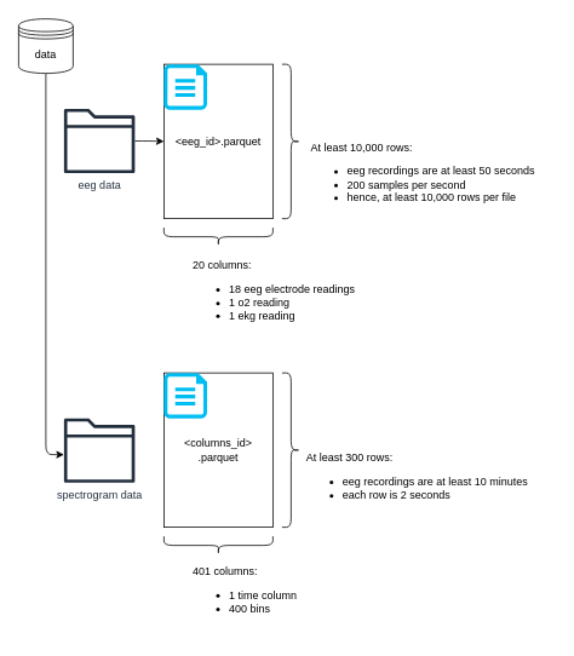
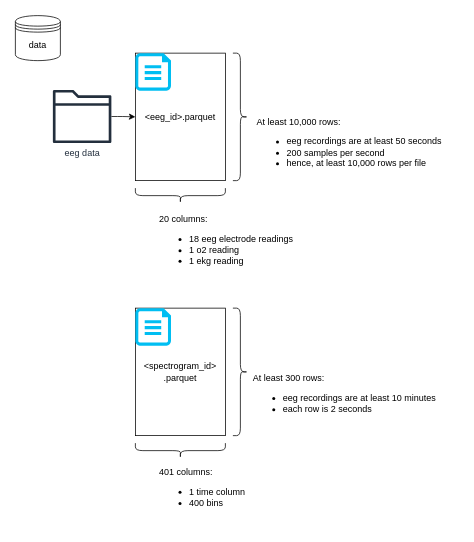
  <mxCell id="0" />
  <mxCell id="1" parent="0" />
- <mxCell id="2" value="" style="edgeStyle=orthogonalEdgeStyle;html=1;" parent="1" source="3" target="11" edge="1"><mxGeometry relative="1" as="geometry"><mxPoint x="110" y="400" as="targetPoint" /><Array as="points"><mxPoint x="50" y="500" /></Array></mxGeometry></mxCell>
  <mxCell id="3" value="data" style="shape=datastore;whiteSpace=wrap;html=1;" parent="1" vertex="1"><mxGeometry x="20" y="20" width="60" height="60" as="geometry" /></mxCell>
  <mxCell id="4" value="" style="edgeStyle=orthogonalEdgeStyle;html=1;" parent="1" source="10" target="5" edge="1"><mxGeometry relative="1" as="geometry"><mxPoint x="220" y="50" as="sourcePoint" /></mxGeometry></mxCell>
  <mxCell id="5" value="&amp;lt;eeg_id&amp;gt;.parquet" style="whiteSpace=wrap;html=1;" parent="1" vertex="1"><mxGeometry x="180" y="70" width="120" height="170" as="geometry" /></mxCell>
  <mxCell id="6" value="" style="shape=curlyBracket;whiteSpace=wrap;html=1;rounded=1;flipH=1;labelPosition=right;verticalLabelPosition=middle;align=left;verticalAlign=middle;" parent="1" vertex="1"><mxGeometry x="310" y="70" width="20" height="170" as="geometry" /></mxCell>
  <mxCell id="7" value="" style="shape=curlyBracket;whiteSpace=wrap;html=1;rounded=1;flipH=1;labelPosition=right;verticalLabelPosition=middle;align=left;verticalAlign=middle;rotation=90;" parent="1" vertex="1"><mxGeometry x="230" y="200" width="20" height="120" as="geometry" /></mxCell>
  <mxCell id="8" value="&lt;div&gt;At least 10,000 rows:&lt;/div&gt;&lt;ul&gt;&lt;li&gt;&lt;span style=&quot;background-color: transparent;&quot;&gt;eeg recordings are at least 50 seconds&lt;/span&gt;&lt;/li&gt;&lt;li&gt;200 samples per second&lt;/li&gt;&lt;li&gt;hence, at least 10,000 rows per file&lt;/li&gt;&lt;/ul&gt;" style="text;html=1;align=left;verticalAlign=middle;resizable=0;points=[];autosize=1;strokeColor=none;fillColor=none;" parent="1" vertex="1"><mxGeometry x="340" y="140" width="270" height="110" as="geometry" /></mxCell>
  <mxCell id="9" value="&lt;span style=&quot;background-color: transparent;&quot;&gt;20 columns:&lt;/span&gt;&lt;br&gt;&lt;ul&gt;&lt;li&gt;18 eeg electrode readings&lt;/li&gt;&lt;li&gt;1 o2 reading&lt;/li&gt;&lt;li&gt;1 ekg reading&lt;/li&gt;&lt;/ul&gt;" style="text;html=1;align=left;verticalAlign=middle;resizable=0;points=[];autosize=1;strokeColor=none;fillColor=none;" parent="1" vertex="1"><mxGeometry x="210" y="270" width="200" height="110" as="geometry" /></mxCell>
  <mxCell id="10" value="eeg data" style="sketch=0;outlineConnect=0;fontColor=#232F3E;gradientColor=none;fillColor=#232F3D;strokeColor=none;dashed=0;verticalLabelPosition=bottom;verticalAlign=top;align=center;html=1;fontSize=12;fontStyle=0;aspect=fixed;pointerEvents=1;shape=mxgraph.aws4.folder;" parent="1" vertex="1"><mxGeometry x="70" y="119" width="78" height="71" as="geometry" /></mxCell>
- <mxCell id="11" value="spectrogram data" style="sketch=0;outlineConnect=0;fontColor=#232F3E;gradientColor=none;fillColor=#232F3D;strokeColor=none;dashed=0;verticalLabelPosition=bottom;verticalAlign=top;align=center;html=1;fontSize=12;fontStyle=0;aspect=fixed;pointerEvents=1;shape=mxgraph.aws4.folder;" parent="1" vertex="1"><mxGeometry x="70" y="460" width="78" height="71" as="geometry" /></mxCell>
  <mxCell id="12" value="" style="verticalLabelPosition=bottom;html=1;verticalAlign=top;align=center;strokeColor=none;fillColor=#00BEF2;shape=mxgraph.azure.cloud_services_configuration_file;pointerEvents=1;" parent="1" vertex="1"><mxGeometry x="180" y="70" width="47.5" height="50" as="geometry" /></mxCell>
- <mxCell id="13" value="&amp;lt;columns_id&amp;gt;&lt;div&gt;.parquet&lt;/div&gt;" style="whiteSpace=wrap;html=1;" parent="1" vertex="1"><mxGeometry x="180" y="410" width="120" height="170" as="geometry" /></mxCell>
+ <mxCell id="13" value="&amp;lt;spectrogram_id&amp;gt;&lt;div&gt;.parquet&lt;/div&gt;" style="whiteSpace=wrap;html=1;" parent="1" vertex="1"><mxGeometry x="180" y="410" width="120" height="170" as="geometry" /></mxCell>
  <mxCell id="14" value="" style="shape=curlyBracket;whiteSpace=wrap;html=1;rounded=1;flipH=1;labelPosition=right;verticalLabelPosition=middle;align=left;verticalAlign=middle;" parent="1" vertex="1"><mxGeometry x="310" y="410" width="20" height="170" as="geometry" /></mxCell>
  <mxCell id="15" value="" style="shape=curlyBracket;whiteSpace=wrap;html=1;rounded=1;flipH=1;labelPosition=right;verticalLabelPosition=middle;align=left;verticalAlign=middle;rotation=90;" parent="1" vertex="1"><mxGeometry x="230" y="540" width="20" height="120" as="geometry" /></mxCell>
  <mxCell id="16" value="&lt;div&gt;At least 300 rows:&lt;/div&gt;&lt;ul&gt;&lt;li&gt;&lt;span style=&quot;background-color: transparent;&quot;&gt;eeg recordings are at least 10 minutes&lt;/span&gt;&lt;/li&gt;&lt;li&gt;each row is 2 seconds&lt;/li&gt;&lt;/ul&gt;" style="text;html=1;align=left;verticalAlign=middle;resizable=0;points=[];autosize=1;strokeColor=none;fillColor=none;" parent="1" vertex="1"><mxGeometry x="335" y="485" width="270" height="90" as="geometry" /></mxCell>
  <mxCell id="17" value="&lt;span style=&quot;background-color: transparent;&quot;&gt;401&lt;/span&gt;&lt;span style=&quot;background-color: transparent;&quot;&gt;&amp;nbsp;columns:&lt;/span&gt;&lt;div&gt;&lt;ul&gt;&lt;li&gt;&lt;span style=&quot;background-color: transparent;&quot;&gt;1 time column&lt;/span&gt;&lt;/li&gt;&lt;li&gt;400 bins&lt;/li&gt;&lt;/ul&gt;&lt;/div&gt;" style="text;html=1;align=left;verticalAlign=middle;resizable=0;points=[];autosize=1;strokeColor=none;fillColor=none;" parent="1" vertex="1"><mxGeometry x="210" y="610" width="140" height="90" as="geometry" /></mxCell>
  <mxCell id="18" value="" style="verticalLabelPosition=bottom;html=1;verticalAlign=top;align=center;strokeColor=none;fillColor=#00BEF2;shape=mxgraph.azure.cloud_services_configuration_file;pointerEvents=1;" parent="1" vertex="1"><mxGeometry x="180" y="410" width="47.5" height="50" as="geometry" /></mxCell>
